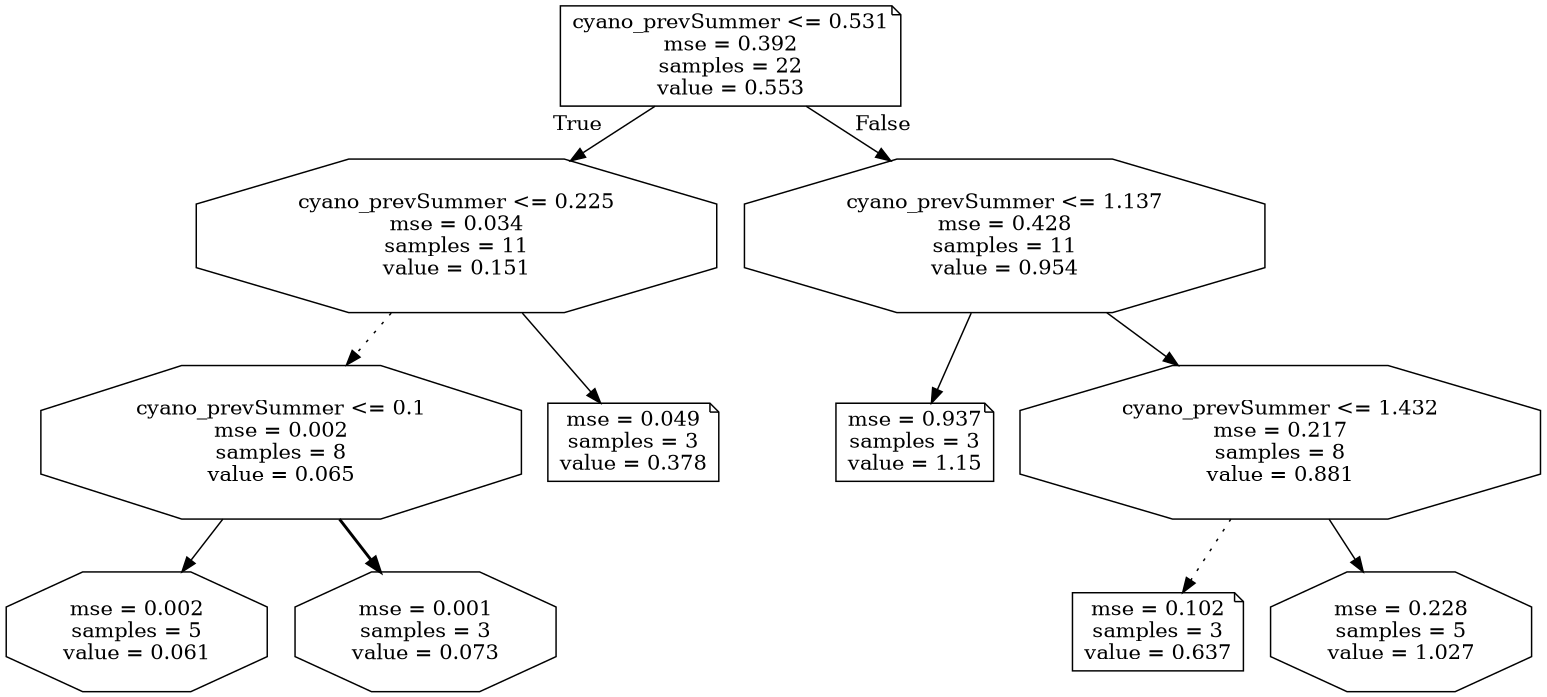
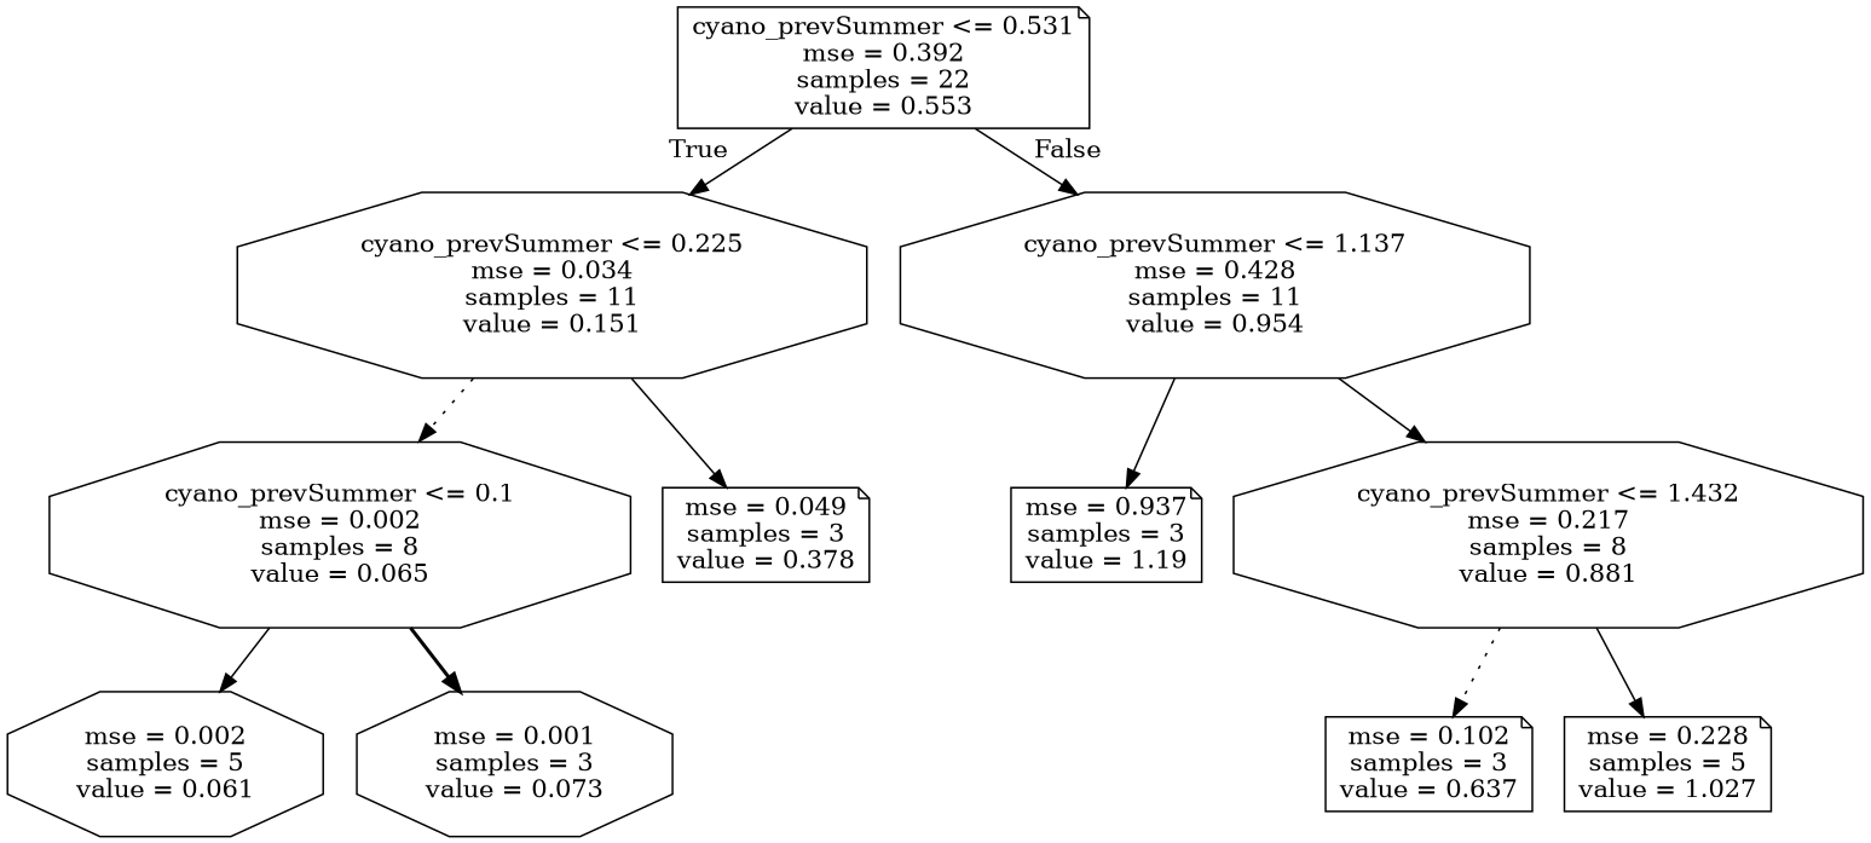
  digraph {
    node [shape=octagon]
    edge [style=solid]
    n1 [label="cyano_prevSummer <= 0.531\nmse = 0.392\nsamples = 22\nvalue = 0.553" shape=note]
    n2 [label="cyano_prevSummer <= 0.225\nmse = 0.034\nsamples = 11\nvalue = 0.151"]
    n3 [label="cyano_prevSummer <= 1.137\nmse = 0.428\nsamples = 11\nvalue = 0.954"]
    n4 [label="cyano_prevSummer <= 0.1\nmse = 0.002\nsamples = 8\nvalue = 0.065"]
    n5 [label="mse = 0.049\nsamples = 3\nvalue = 0.378" shape=note]
-   n6 [label="mse = 0.937\nsamples = 3\nvalue = 1.15" shape=note]
+   n6 [label="mse = 0.937\nsamples = 3\nvalue = 1.19" shape=note]
    n7 [label="cyano_prevSummer <= 1.432\nmse = 0.217\nsamples = 8\nvalue = 0.881"]
    n8 [label="mse = 0.002\nsamples = 5\nvalue = 0.061"]
    n9 [label="mse = 0.001\nsamples = 3\nvalue = 0.073"]
    n10 [label="mse = 0.102\nsamples = 3\nvalue = 0.637" shape=note]
-   n11 [label="mse = 0.228\nsamples = 5\nvalue = 1.027"]
+   n11 [label="mse = 0.228\nsamples = 5\nvalue = 1.027" shape=note]
    n1 -> n2 [headlabel=True labelangle=45 labeldistance=2.5]
    n1 -> n3 [headlabel=False labelangle=-45 labeldistance=2.5]
    n2 -> n4 [style=dotted]
    n2 -> n5
    n3 -> n6
    n3 -> n7
    n4 -> n8
    n4 -> n9 [style=bold]
    n7 -> n10 [style=dotted]
    n7 -> n11
  }
